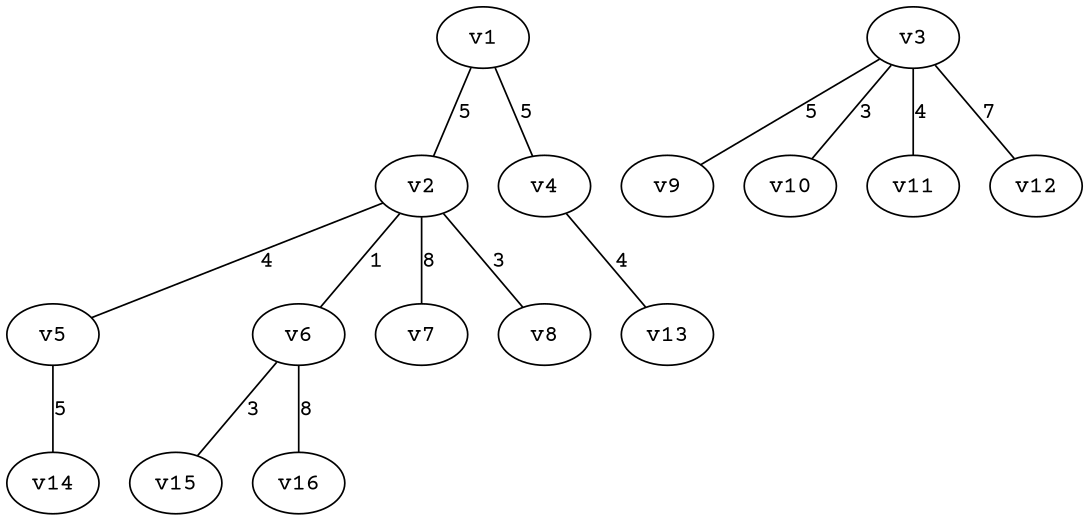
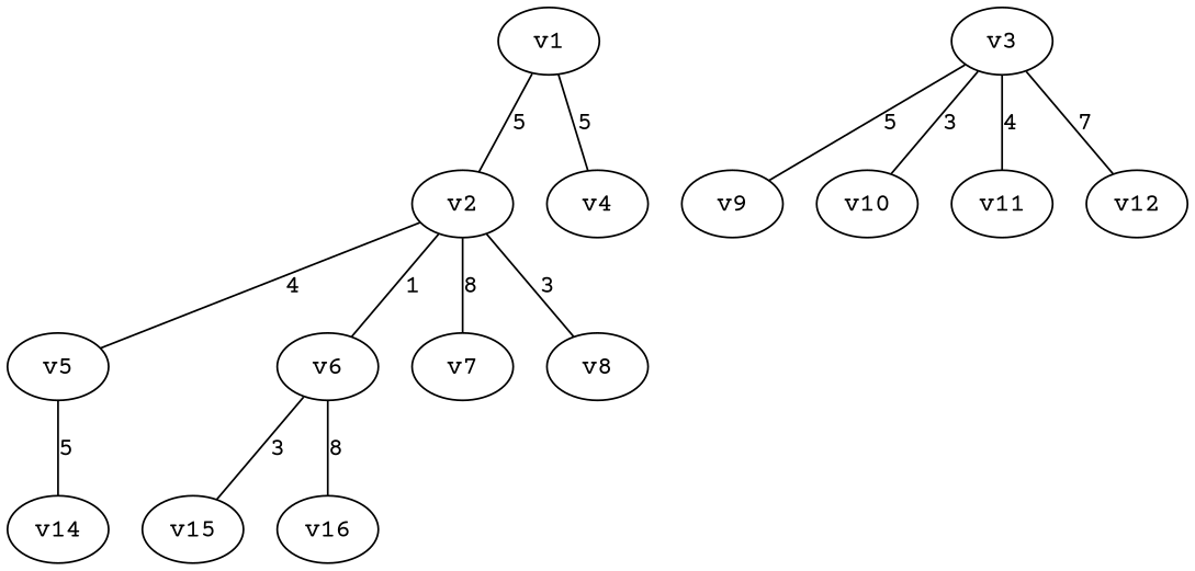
  graph {
    fontname="Courier Prime"
    node [fontname="Courier Prime"]
    edge [fontname="Courier Prime" weight=5]
    v1
    v2
    v4
    v5
    v6
    v7
    v8
    v3
    v9
    v10
    v11
    v12
-   v13
    v14
    v15
    v16
    v1 -- v2 [label=5]
    v1 -- v4 [label=5]
    v2 -- v5 [label=4 weight=4]
    v2 -- v6 [label=1 weight=1]
    v2 -- v7 [label=8 weight=8]
    v2 -- v8 [label=3 weight=3]
-   v4 -- v13 [label=4 weight=4]
    v5 -- v14 [label=5]
    v6 -- v15 [label=3 weight=3]
    v6 -- v16 [label=8 weight=8]
    v3 -- v9 [label=5]
    v3 -- v10 [label=3 weight=3]
    v3 -- v11 [label=4 weight=4]
    v3 -- v12 [label=7 weight=7]
  }
